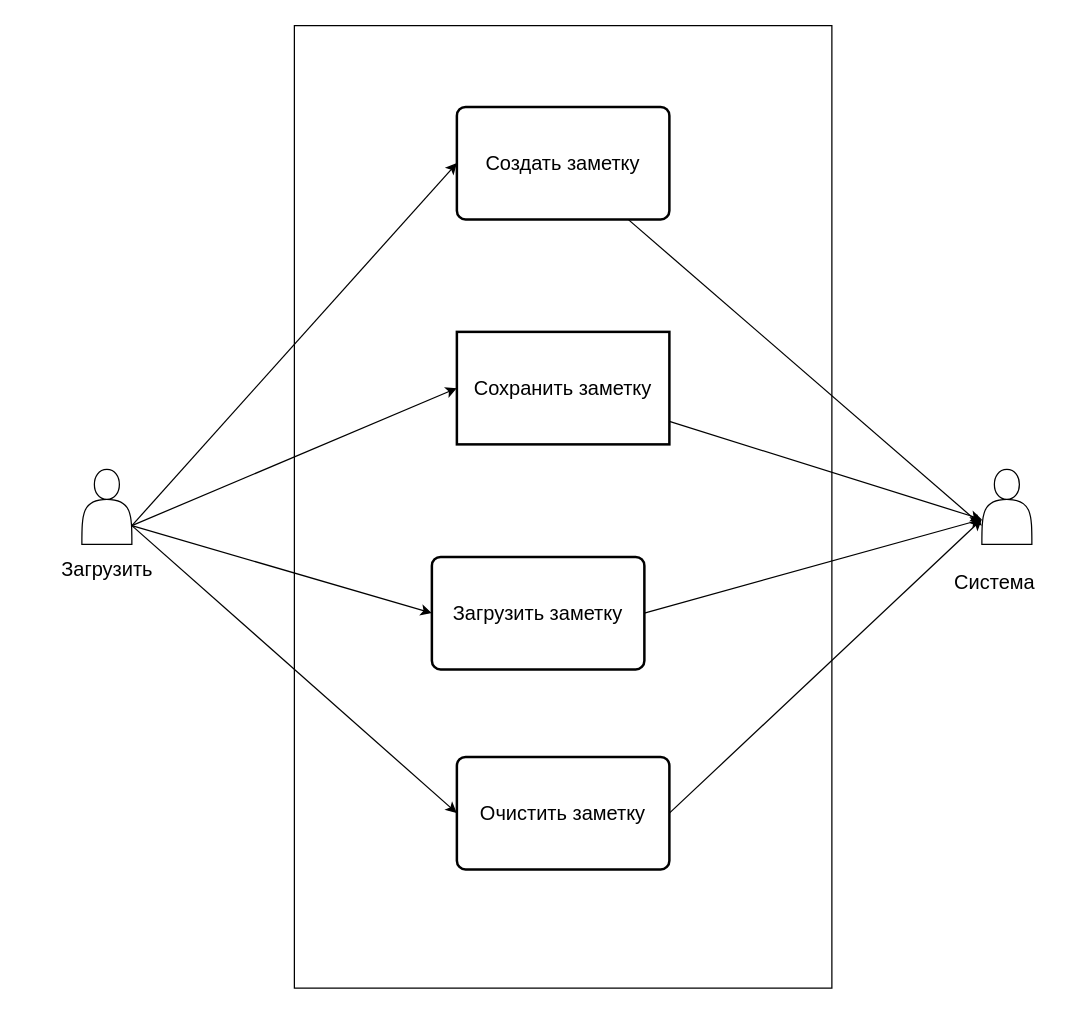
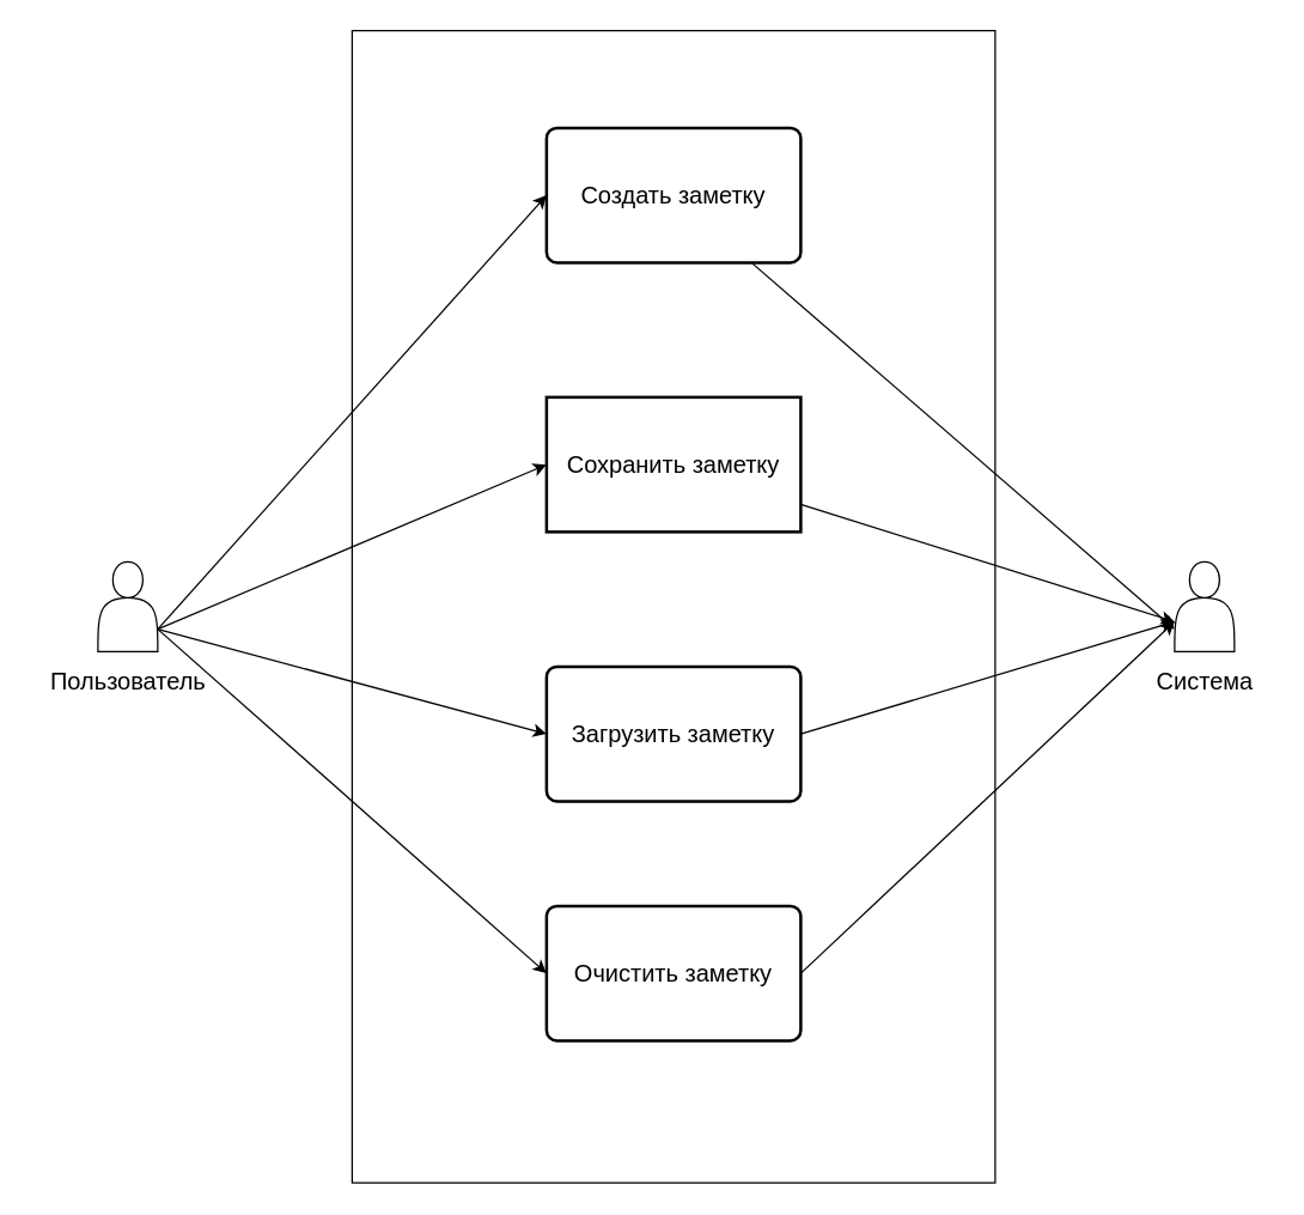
  <mxCell id="0" />
  <mxCell id="1" parent="0" />
  <mxCell id="2" value="" style="rounded=0;whiteSpace=wrap;html=1;" vertex="1" parent="1"><mxGeometry x="235" y="20" width="430" height="770" as="geometry" /></mxCell>
  <mxCell id="3" style="edgeStyle=none;html=1;exitX=1;exitY=0.75;exitDx=0;exitDy=0;entryX=0;entryY=0.5;entryDx=0;entryDy=0;fontSize=16;" edge="1" parent="1" source="7" target="10"><mxGeometry relative="1" as="geometry" /></mxCell>
  <mxCell id="4" style="edgeStyle=none;html=1;exitX=1;exitY=0.75;exitDx=0;exitDy=0;entryX=0;entryY=0.5;entryDx=0;entryDy=0;fontSize=16;" edge="1" parent="1" source="7" target="12"><mxGeometry relative="1" as="geometry" /></mxCell>
  <mxCell id="5" style="edgeStyle=none;html=1;exitX=1;exitY=0.75;exitDx=0;exitDy=0;entryX=0;entryY=0.5;entryDx=0;entryDy=0;fontSize=16;" edge="1" parent="1" source="7" target="14"><mxGeometry relative="1" as="geometry" /></mxCell>
  <mxCell id="6" style="edgeStyle=none;html=1;exitX=1;exitY=0.75;exitDx=0;exitDy=0;entryX=0;entryY=0.5;entryDx=0;entryDy=0;fontSize=16;" edge="1" parent="1" source="7" target="16"><mxGeometry relative="1" as="geometry" /></mxCell>
  <mxCell id="7" value="" style="shape=actor;whiteSpace=wrap;html=1;verticalAlign=bottom;" vertex="1" parent="1"><mxGeometry x="65" y="375" width="40" height="60" as="geometry" /></mxCell>
  <mxCell id="8" value="" style="shape=actor;whiteSpace=wrap;html=1;" vertex="1" parent="1"><mxGeometry x="785" y="375" width="40" height="60" as="geometry" /></mxCell>
  <mxCell id="9" style="edgeStyle=none;html=1;entryX=0;entryY=0.75;entryDx=0;entryDy=0;fontSize=16;" edge="1" parent="1" source="10" target="8"><mxGeometry relative="1" as="geometry" /></mxCell>
  <mxCell id="10" value="Создать заметку" style="rounded=1;whiteSpace=wrap;html=1;absoluteArcSize=1;arcSize=14;strokeWidth=2;fontSize=16;" vertex="1" parent="1"><mxGeometry x="365" y="85" width="170" height="90" as="geometry" /></mxCell>
  <mxCell id="11" style="edgeStyle=none;html=1;fontSize=16;" edge="1" parent="1" source="12"><mxGeometry relative="1" as="geometry"><mxPoint x="785" y="415" as="targetPoint" /></mxGeometry></mxCell>
  <mxCell id="12" value="Сохранить заметку" style="whiteSpace=wrap;html=1;absoluteArcSize=1;arcSize=14;strokeWidth=2;fontSize=16;rounded=0;" vertex="1" parent="1"><mxGeometry x="365" y="265" width="170" height="90" as="geometry" /></mxCell>
  <mxCell id="13" style="edgeStyle=none;html=1;exitX=1;exitY=0.5;exitDx=0;exitDy=0;fontSize=16;" edge="1" parent="1" source="14"><mxGeometry relative="1" as="geometry"><mxPoint x="785" y="415" as="targetPoint" /></mxGeometry></mxCell>
- <mxCell id="14" value="Загрузить заметку" style="rounded=1;whiteSpace=wrap;html=1;absoluteArcSize=1;arcSize=14;strokeWidth=2;fontSize=16;" vertex="1" parent="1"><mxGeometry x="345" y="445" width="170" height="90" as="geometry" /></mxCell>
+ <mxCell id="14" value="Загрузить заметку" style="rounded=1;whiteSpace=wrap;html=1;absoluteArcSize=1;arcSize=14;strokeWidth=2;fontSize=16;" vertex="1" parent="1"><mxGeometry x="365" y="445" width="170" height="90" as="geometry" /></mxCell>
  <mxCell id="15" style="edgeStyle=none;html=1;exitX=1;exitY=0.5;exitDx=0;exitDy=0;fontSize=16;" edge="1" parent="1" source="16"><mxGeometry relative="1" as="geometry"><mxPoint x="785" y="415" as="targetPoint" /></mxGeometry></mxCell>
  <mxCell id="16" value="Очистить заметку" style="rounded=1;whiteSpace=wrap;html=1;absoluteArcSize=1;arcSize=14;strokeWidth=2;fontSize=16;" vertex="1" parent="1"><mxGeometry x="365" y="605" width="170" height="90" as="geometry" /></mxCell>
- <mxCell id="17" value="Загрузить" style="text;html=1;align=center;verticalAlign=middle;resizable=0;points=[];autosize=1;strokeColor=none;fillColor=none;fontSize=16;" vertex="1" parent="1"><mxGeometry x="20" y="440" width="130" height="30" as="geometry" /></mxCell>
- <mxCell id="18" value="Система" style="text;html=1;align=center;verticalAlign=middle;resizable=0;points=[];autosize=1;strokeColor=none;fillColor=none;fontSize=16;" vertex="1" parent="1"><mxGeometry x="750" y="450" width="90" height="30" as="geometry" /></mxCell>
+ <mxCell id="17" value="Пользователь" style="text;html=1;align=center;verticalAlign=middle;resizable=0;points=[];autosize=1;strokeColor=none;fillColor=none;fontSize=16;" vertex="1" parent="1"><mxGeometry x="20" y="440" width="130" height="30" as="geometry" /></mxCell>
+ <mxCell id="18" value="Система" style="text;html=1;align=center;verticalAlign=middle;resizable=0;points=[];autosize=1;strokeColor=none;fillColor=none;fontSize=16;" vertex="1" parent="1"><mxGeometry x="760" y="440" width="90" height="30" as="geometry" /></mxCell>
